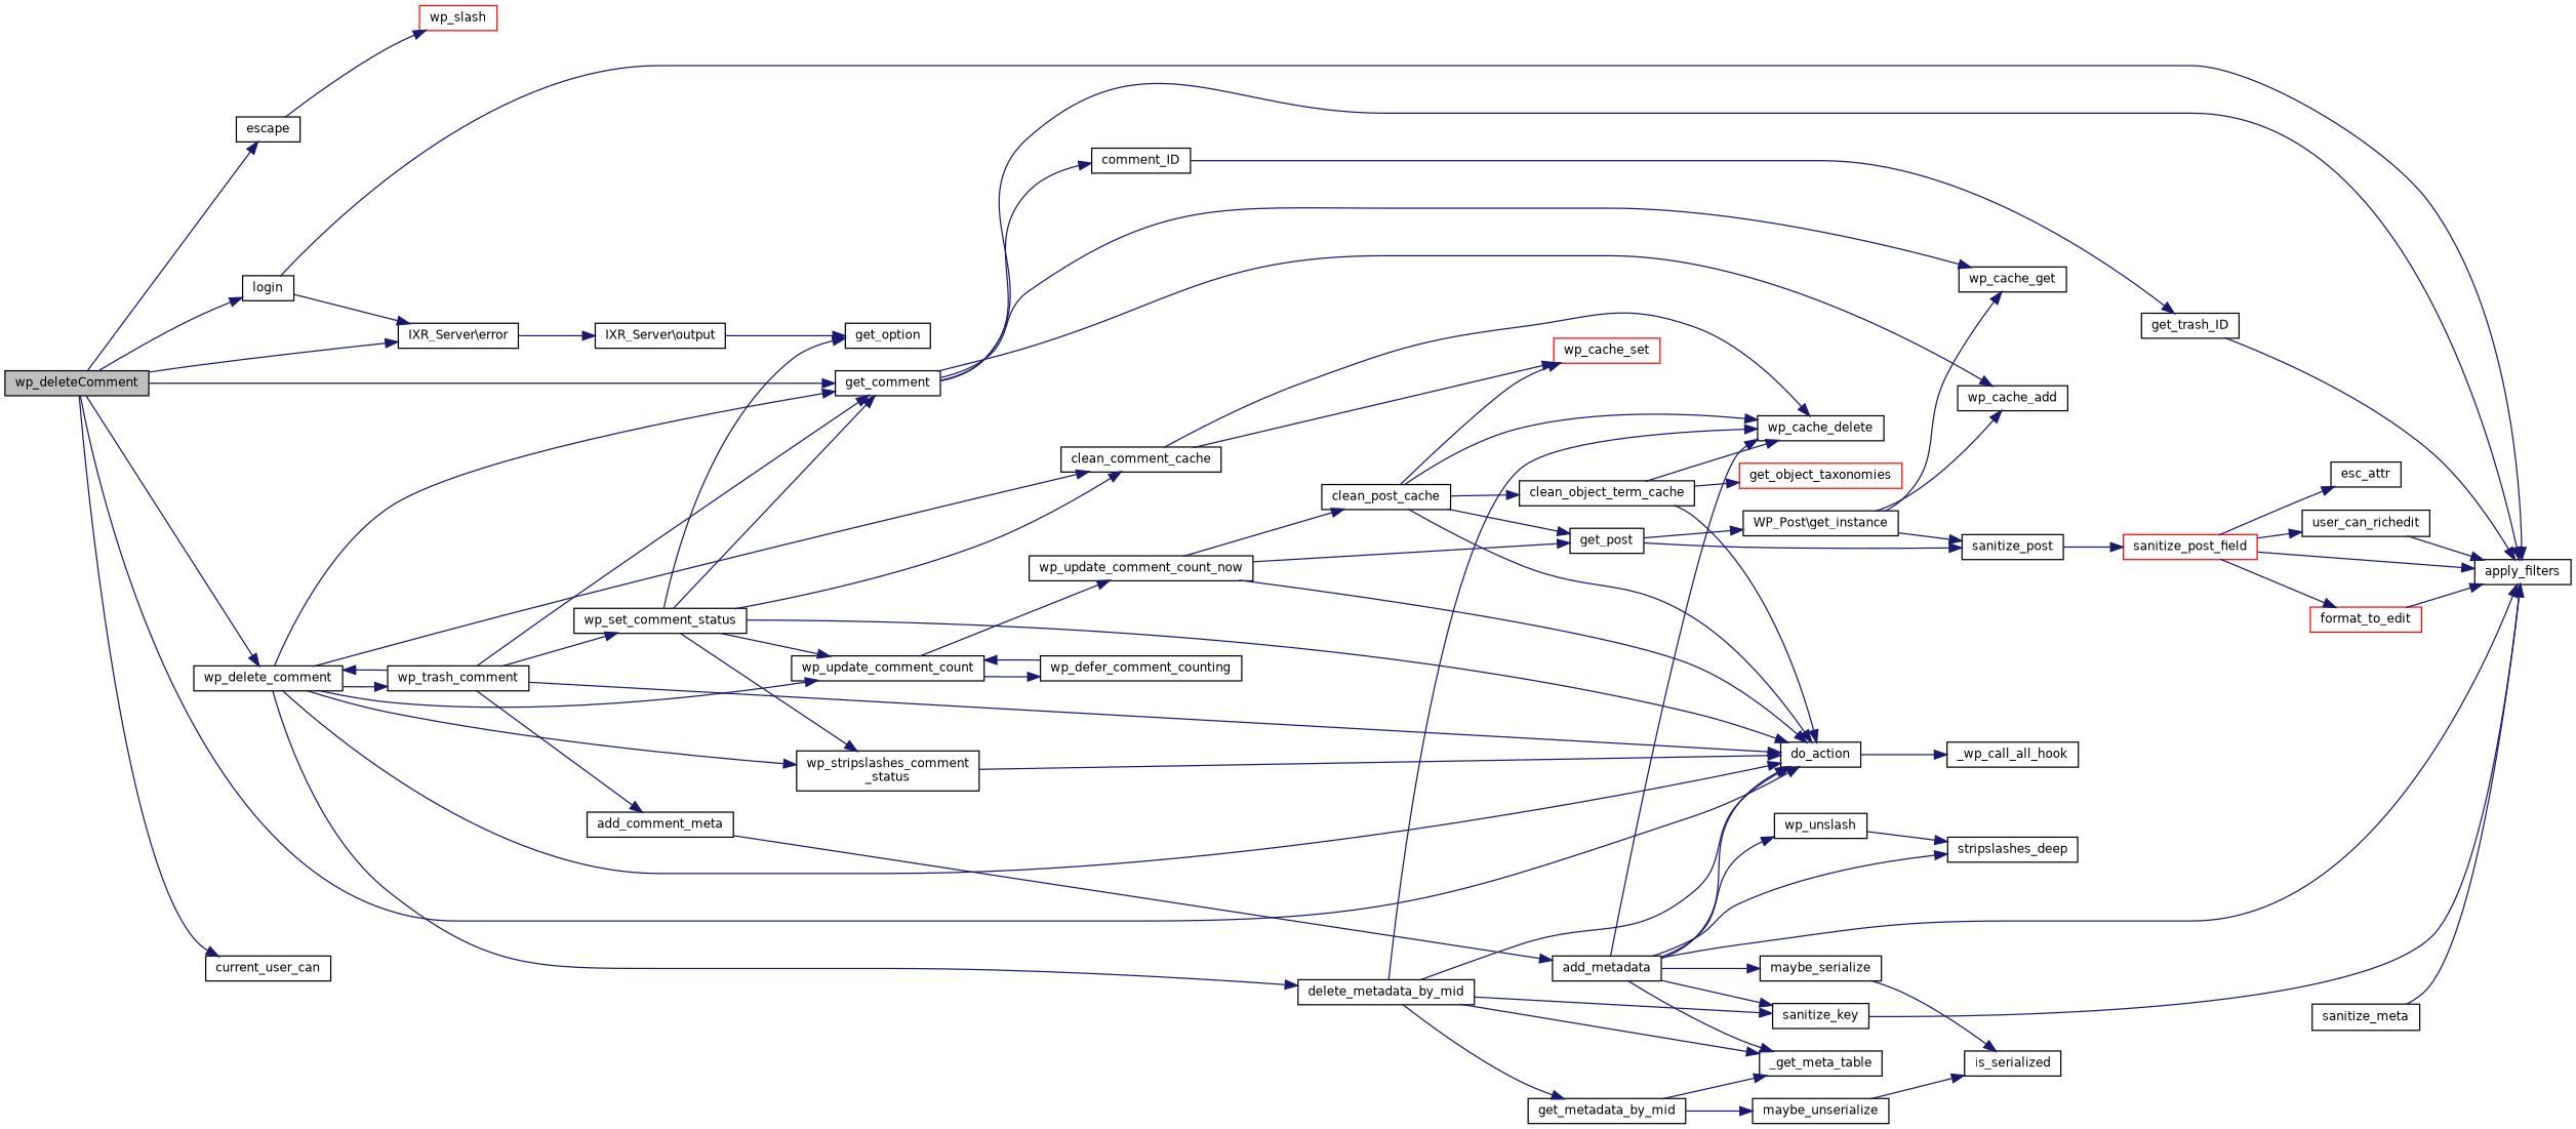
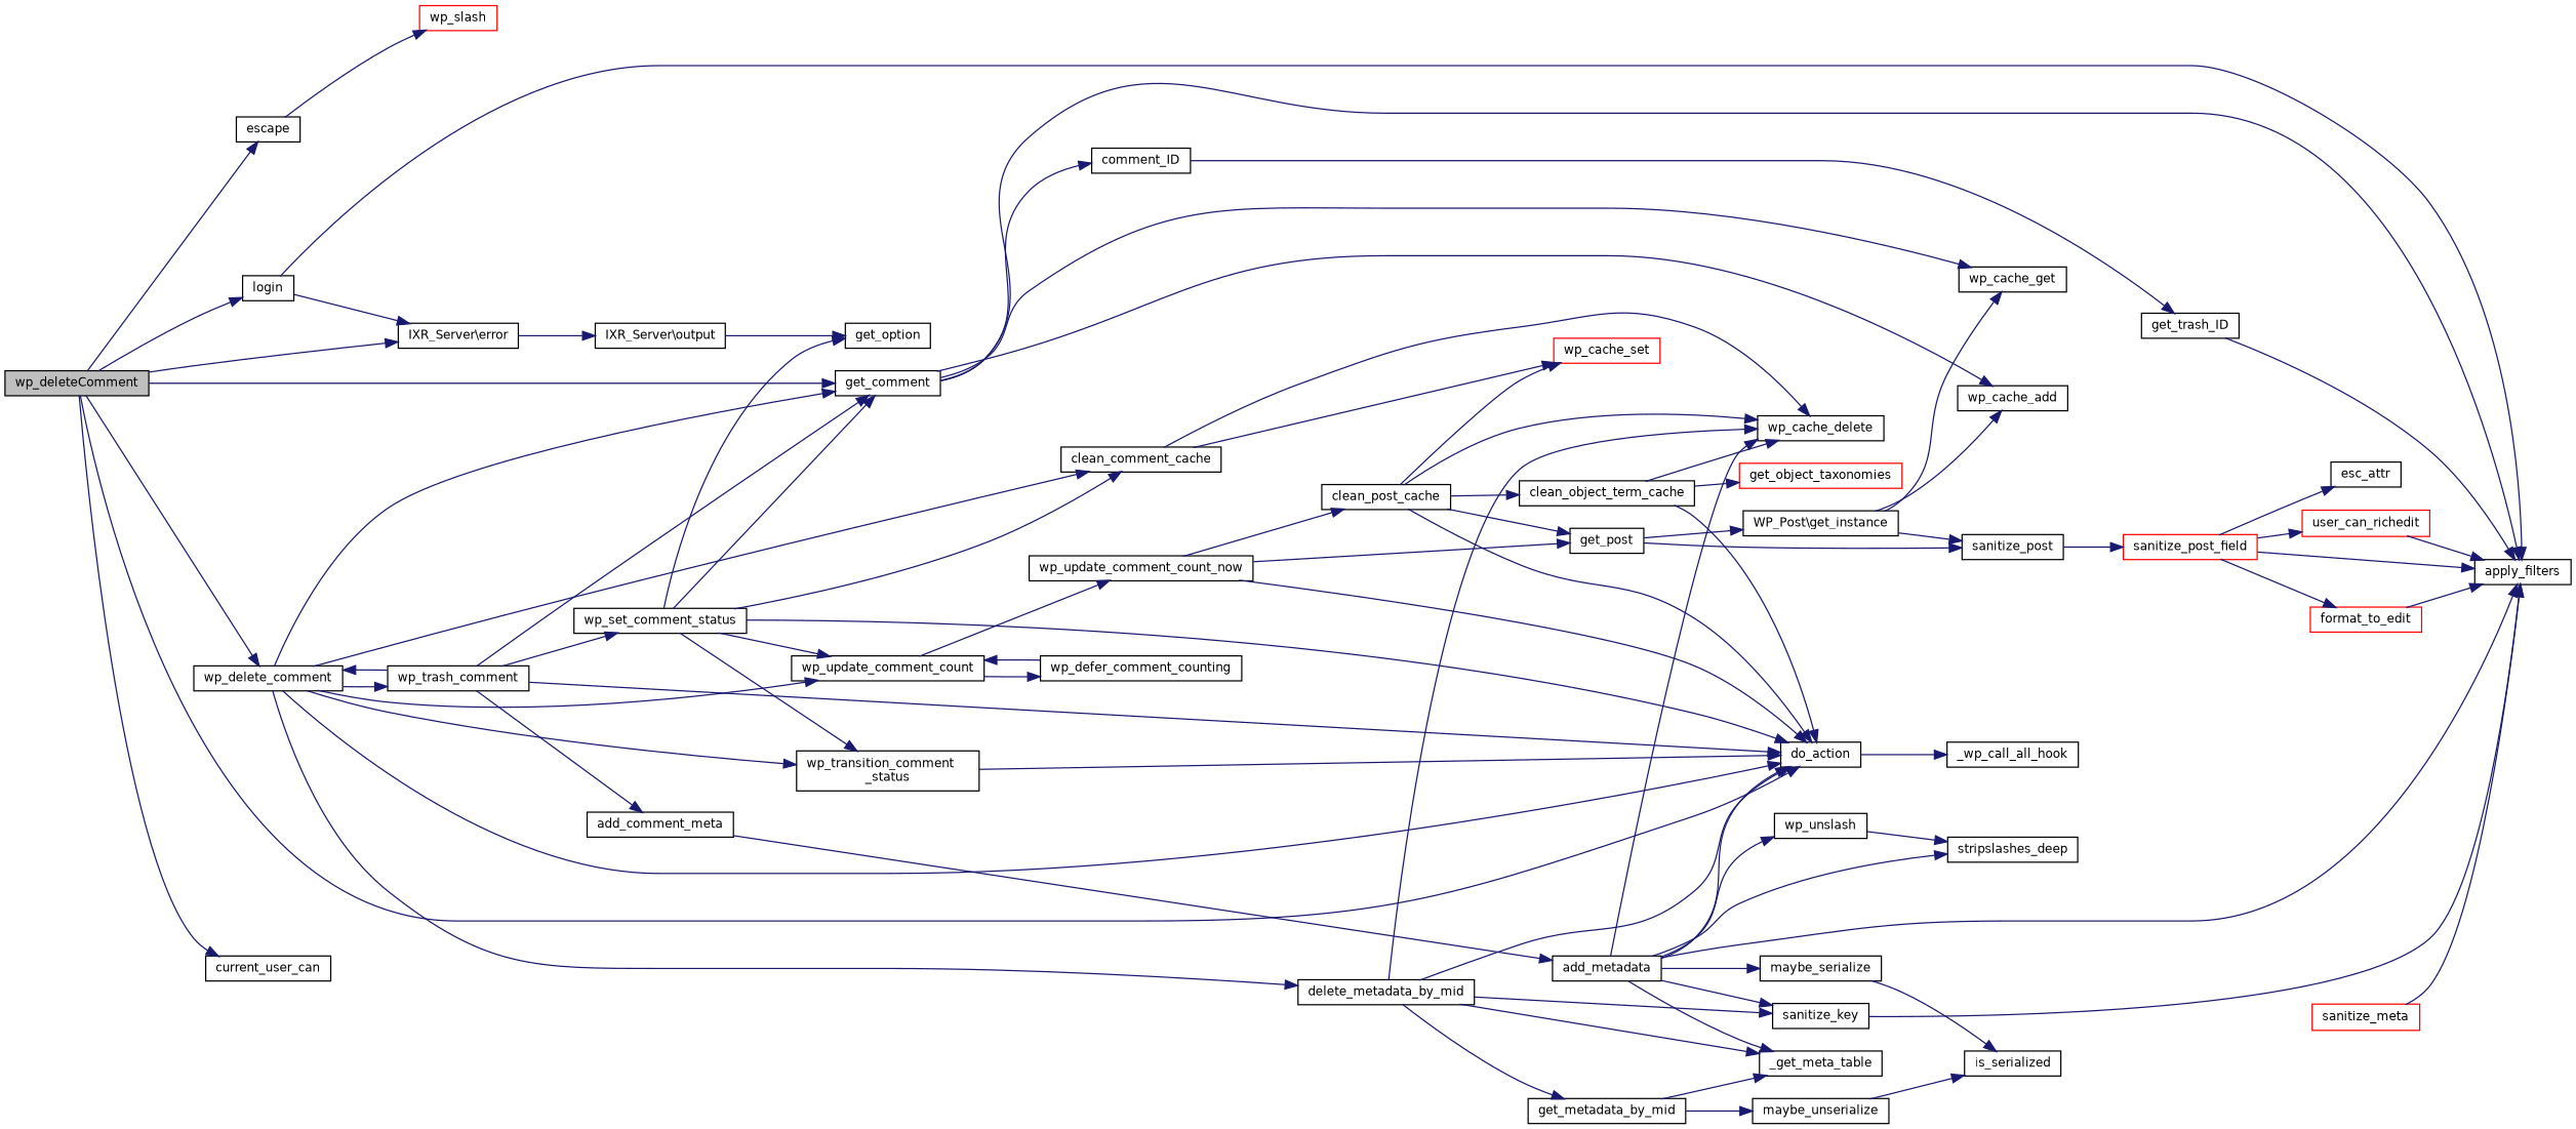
  digraph {
    rankdir=LR
    node [color=black fillcolor=white fontname=Helvetica fontsize=10 shape=record style=filled]
    edge [color=midnightblue fontname=Helvetica fontsize=10 labelfontname=Helvetica labelfontsize=10 style=solid]
    n1 [fillcolor=grey75 fontcolor=black height=0.2 label=wp_deleteComment width=0.4]
    n2 [height=0.2 label=escape width=0.4]
    n3 [height=0.2 label=login width=0.4]
    n4 [height=0.2 label="IXR_Server\\error" width=0.4]
    n5 [height=0.2 label=current_user_can width=0.4]
    n6 [height=0.2 label=get_comment width=0.4]
    n7 [height=0.2 label=do_action width=0.4]
    n8 [height=0.2 label=wp_delete_comment width=0.4]
    n9 [color=red height=0.2 label=wp_slash width=0.4]
    n10 [height=0.2 label=apply_filters width=0.4]
    n11 [height=0.2 label="IXR_Server\\output" width=0.4]
    n12 [height=0.2 label=wp_cache_add width=0.4]
    n13 [height=0.2 label=comment_ID width=0.4]
    n14 [height=0.2 label=wp_cache_get width=0.4]
    n15 [height=0.2 label=_wp_call_all_hook width=0.4]
    n16 [height=0.2 label=wp_trash_comment width=0.4]
    n17 [height=0.2 label=clean_comment_cache width=0.4]
-   n18 [height=0.2 label="wp_stripslashes_comment\l_status" width=0.4]
+   n18 [height=0.2 label="wp_transition_comment\l_status" width=0.4]
    n19 [height=0.2 label=wp_update_comment_count width=0.4]
    n20 [height=0.2 label=delete_metadata_by_mid width=0.4]
    n21 [height=0.2 label=get_option width=0.4]
    n22 [height=0.2 label=get_trash_ID width=0.4]
    n23 [height=0.2 label=wp_set_comment_status width=0.4]
    n24 [height=0.2 label=add_comment_meta width=0.4]
    n25 [height=0.2 label=wp_cache_delete width=0.4]
    n26 [color=red height=0.2 label=wp_cache_set width=0.4]
    n27 [height=0.2 label=wp_update_comment_count_now width=0.4]
    n28 [height=0.2 label=wp_defer_comment_counting width=0.4]
    n29 [height=0.2 label=_get_meta_table width=0.4]
    n30 [height=0.2 label=sanitize_key width=0.4]
    n31 [height=0.2 label=get_metadata_by_mid width=0.4]
    n32 [height=0.2 label=add_metadata width=0.4]
    n33 [height=0.2 label=get_post width=0.4]
    n34 [height=0.2 label=clean_post_cache width=0.4]
    n35 [height=0.2 label=sanitize_post width=0.4]
    n36 [height=0.2 label="WP_Post\\get_instance" width=0.4]
    n37 [height=0.2 label=clean_object_term_cache width=0.4]
    n38 [color=red height=0.2 label=sanitize_post_field width=0.4]
    n39 [color=red height=0.2 label=format_to_edit width=0.4]
-   n40 [height=0.2 label=user_can_richedit width=0.4]
+   n40 [color=red height=0.2 label=user_can_richedit width=0.4]
    n41 [height=0.2 label=esc_attr width=0.4]
    n42 [color=red height=0.2 label=get_object_taxonomies width=0.4]
    n43 [height=0.2 label=wp_unslash width=0.4]
    n44 [height=0.2 label=maybe_serialize width=0.4]
    n45 [height=0.2 label=stripslashes_deep width=0.4]
-   n46 [height=0.2 label=sanitize_meta width=0.4]
+   n46 [color=red height=0.2 label=sanitize_meta width=0.4]
    n47 [height=0.2 label=is_serialized width=0.4]
    n48 [height=0.2 label=maybe_unserialize width=0.4]
    n1 -> n2
    n1 -> n3
    n1 -> n4
    n1 -> n5
    n1 -> n6
    n1 -> n7
    n1 -> n8
    n2 -> n9
    n3 -> n4
    n3 -> n10
    n4 -> n11
    n6 -> n10
    n6 -> n12
    n6 -> n13
    n6 -> n14
    n7 -> n15
    n8 -> n6
    n8 -> n7
    n8 -> n16
    n8 -> n17
    n8 -> n18
    n8 -> n19
    n8 -> n20
    n11 -> n21
    n13 -> n22
    n16 -> n6
    n16 -> n7
    n16 -> n8
    n16 -> n23
    n16 -> n24
    n17 -> n25
    n17 -> n26
    n18 -> n7
    n19 -> n27
    n19 -> n28
    n20 -> n7
    n20 -> n25
    n20 -> n29
    n20 -> n30
    n20 -> n31
    n22 -> n10
    n23 -> n6
    n23 -> n7
    n23 -> n17
    n23 -> n18
    n23 -> n19
    n23 -> n21
    n24 -> n32
    n27 -> n7
    n27 -> n33
    n27 -> n34
    n28 -> n19
    n30 -> n10
    n31 -> n29
    n31 -> n48
    n32 -> n7
    n32 -> n10
    n32 -> n25
    n32 -> n29
    n32 -> n30
    n32 -> n43
    n32 -> n44
    n32 -> n45
    n33 -> n35
    n33 -> n36
    n34 -> n7
    n34 -> n25
    n34 -> n26
    n34 -> n33
    n34 -> n37
    n35 -> n38
    n36 -> n12
    n36 -> n14
    n36 -> n35
    n37 -> n7
    n37 -> n25
    n37 -> n42
    n38 -> n10
    n38 -> n39
    n38 -> n40
    n38 -> n41
    n39 -> n10
    n40 -> n10
    n43 -> n45
    n44 -> n47
    n46 -> n10
    n48 -> n47
  }
